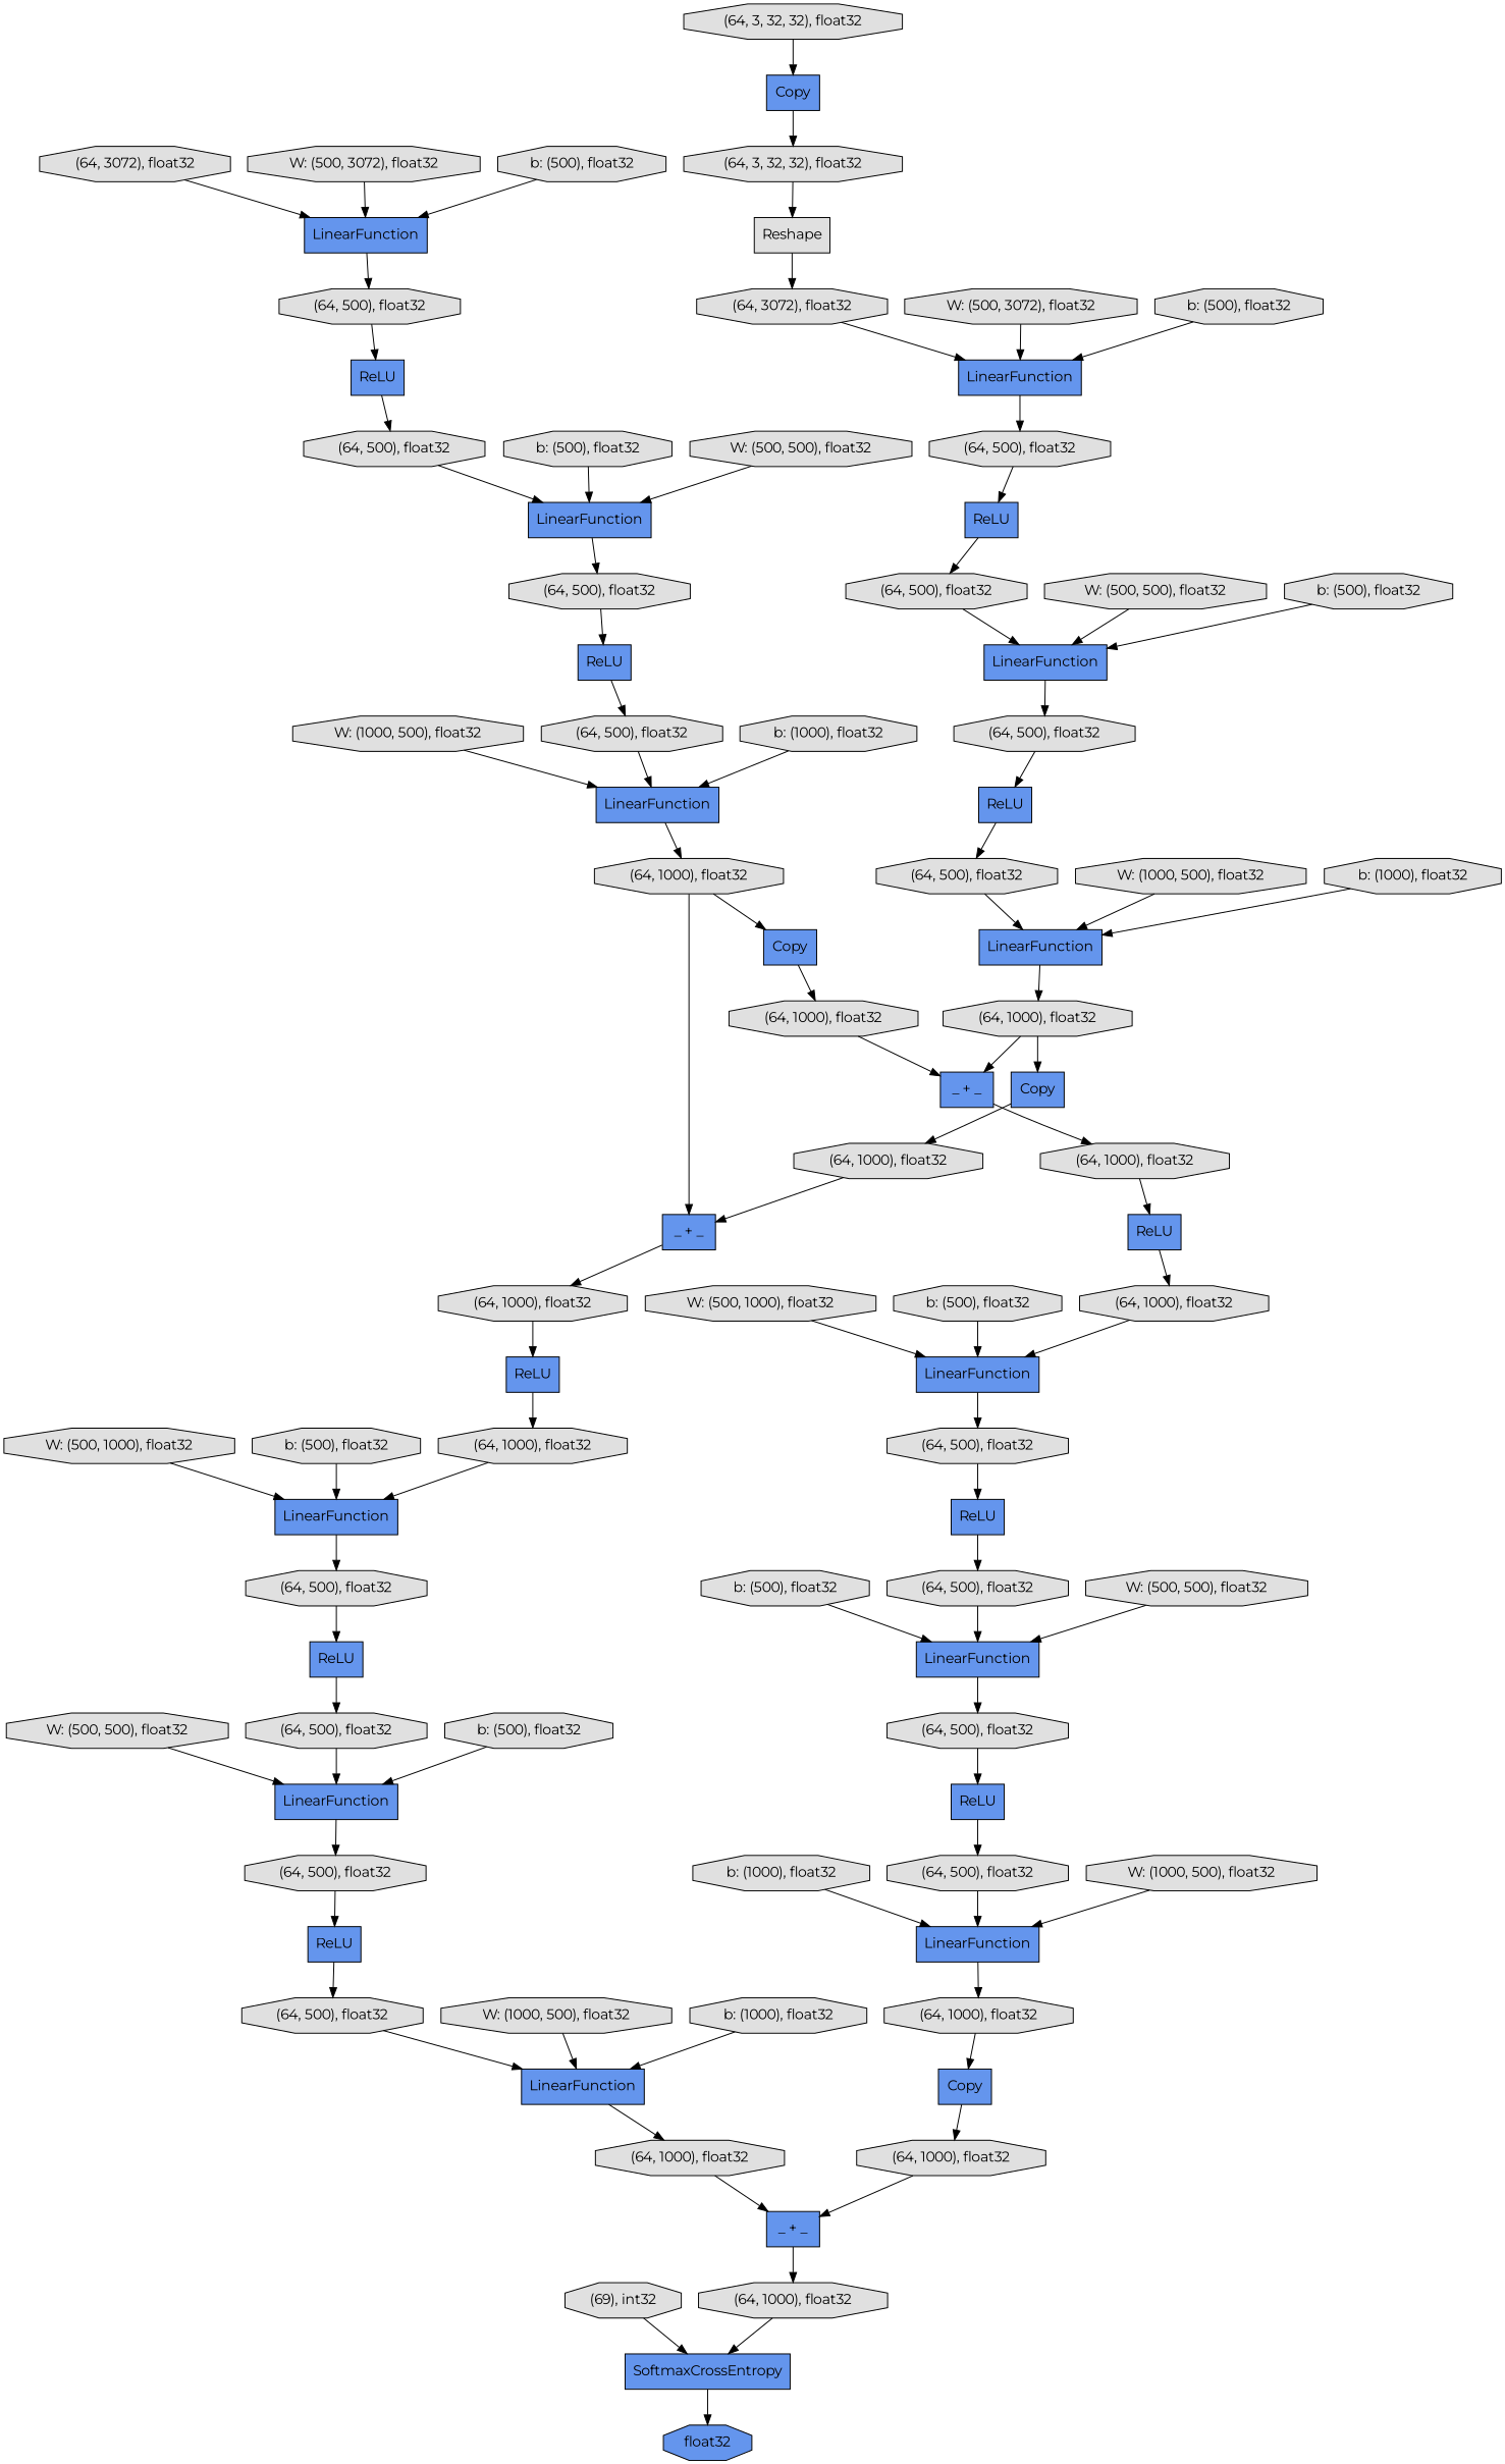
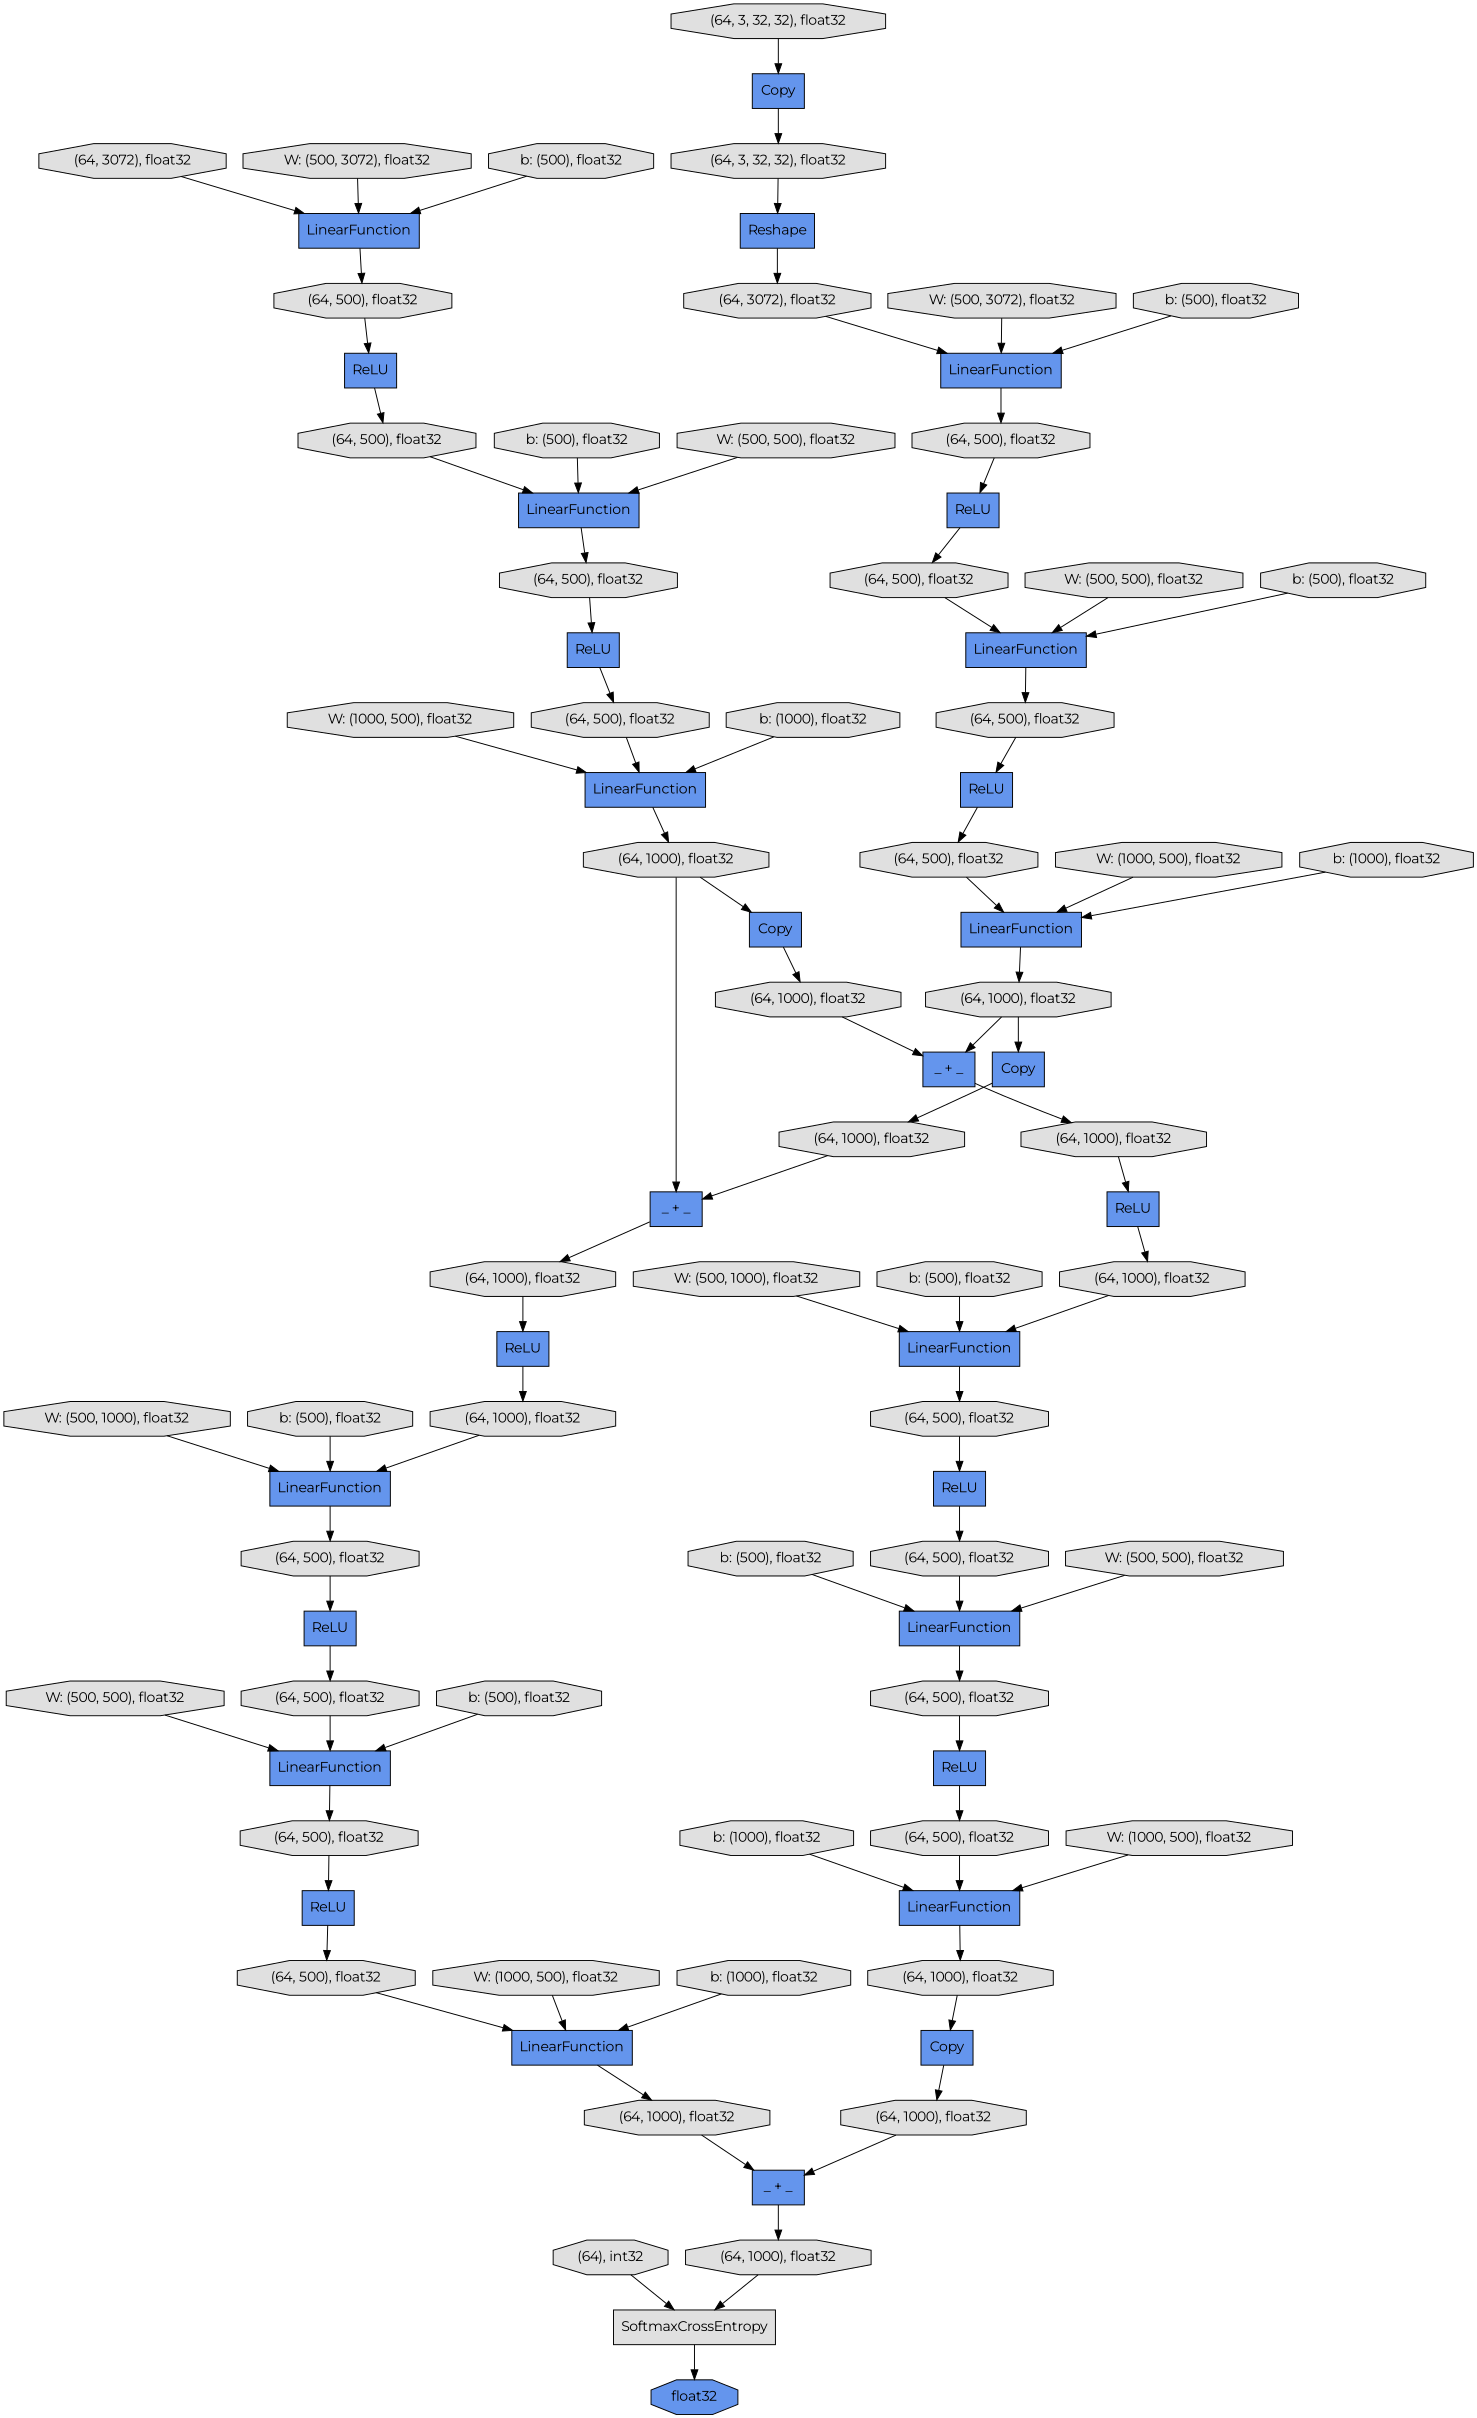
  digraph {
    fontname=Montserrat
    rankdir=TB
    node [fillcolor="#E0E0E0" fontname=Montserrat shape=octagon style=filled]
    edge [fontname=Montserrat]
    n1 [label="(64, 1000), float32"]
    n2 [fillcolor="#6495ED" label="_ + _" shape=record]
    n3 [label="(64, 1000), float32"]
    n4 [fillcolor="#6495ED" label=ReLU shape=record]
    n5 [label="(64, 1000), float32"]
-   n6 [label="(69), int32"]
-   n7 [fillcolor="#6495ED" label=SoftmaxCrossEntropy shape=record]
+   n6 [label="(64), int32"]
+   n7 [label=SoftmaxCrossEntropy shape=record]
    n8 [fillcolor="#6495ED" label=float32]
    n9 [fillcolor="#6495ED" label=LinearFunction shape=record]
    n10 [label="(64, 500), float32"]
    n11 [fillcolor="#6495ED" label=LinearFunction shape=record]
    n12 [label="(64, 500), float32"]
    n13 [fillcolor="#6495ED" label=ReLU shape=record]
    n14 [label="(64, 500), float32"]
    n15 [fillcolor="#6495ED" label=LinearFunction shape=record]
    n16 [label="(64, 500), float32"]
    n17 [fillcolor="#6495ED" label=ReLU shape=record]
    n18 [label="(64, 500), float32"]
    n19 [fillcolor="#6495ED" label=LinearFunction shape=record]
    n20 [label="(64, 1000), float32"]
    n21 [fillcolor="#6495ED" label="_ + _" shape=record]
    n22 [fillcolor="#6495ED" label=ReLU shape=record]
    n23 [label="b: (1000), float32"]
    n24 [fillcolor="#6495ED" label=LinearFunction shape=record]
    n25 [label="(64, 1000), float32"]
    n26 [label="(64, 1000), float32"]
    n27 [label="(64, 500), float32"]
    n28 [fillcolor="#6495ED" label=LinearFunction shape=record]
    n29 [label="(64, 500), float32"]
    n30 [fillcolor="#6495ED" label=ReLU shape=record]
    n31 [label="(64, 3072), float32"]
    n32 [fillcolor="#6495ED" label=LinearFunction shape=record]
    n33 [label="(64, 500), float32"]
    n34 [label="(64, 500), float32"]
    n35 [fillcolor="#6495ED" label=ReLU shape=record]
    n36 [label="(64, 500), float32"]
    n37 [fillcolor="#6495ED" label=LinearFunction shape=record]
    n38 [fillcolor="#6495ED" label=Copy shape=record]
    n39 [label="(64, 1000), float32"]
    n40 [label="W: (500, 1000), float32"]
    n41 [label="(64, 500), float32"]
    n42 [fillcolor="#6495ED" label=ReLU shape=record]
    n43 [fillcolor="#6495ED" label=Copy shape=record]
    n44 [label="W: (1000, 500), float32"]
    n45 [fillcolor="#6495ED" label=LinearFunction shape=record]
    n46 [label="(64, 1000), float32"]
    n47 [label="(64, 500), float32"]
    n48 [label="b: (500), float32"]
    n49 [label="b: (1000), float32"]
    n50 [fillcolor="#6495ED" label=Copy shape=record]
    n51 [label="(64, 3, 32, 32), float32"]
-   n52 [label=Reshape shape=record]
+   n52 [fillcolor="#6495ED" label=Reshape shape=record]
    n53 [label="W: (500, 500), float32"]
    n54 [fillcolor="#6495ED" label=ReLU shape=record]
    n55 [label="(64, 1000), float32"]
    n56 [fillcolor="#6495ED" label="_ + _" shape=record]
    n57 [label="b: (500), float32"]
    n58 [label="(64, 1000), float32"]
    n59 [label="(64, 3, 32, 32), float32"]
    n60 [fillcolor="#6495ED" label=Copy shape=record]
    n61 [label="(64, 1000), float32"]
    n62 [label="W: (1000, 500), float32"]
    n63 [label="(64, 3072), float32"]
    n64 [label="b: (1000), float32"]
    n65 [label="W: (500, 3072), float32"]
    n66 [fillcolor="#6495ED" label=LinearFunction shape=record]
    n67 [label="(64, 500), float32"]
    n68 [fillcolor="#6495ED" label=ReLU shape=record]
    n69 [label="(64, 500), float32"]
    n70 [fillcolor="#6495ED" label=LinearFunction shape=record]
    n71 [label="b: (500), float32"]
    n72 [label="W: (500, 500), float32"]
    n73 [label="(64, 500), float32"]
    n74 [label="b: (500), float32"]
    n75 [label="W: (500, 1000), float32"]
    n76 [fillcolor="#6495ED" label=ReLU shape=record]
    n77 [label="b: (500), float32"]
    n78 [label="(64, 500), float32"]
    n79 [fillcolor="#6495ED" label=LinearFunction shape=record]
    n80 [label="b: (500), float32"]
    n81 [label="W: (1000, 500), float32"]
    n82 [label="(64, 1000), float32"]
    n83 [label="W: (500, 500), float32"]
    n84 [label="b: (1000), float32"]
    n85 [label="b: (500), float32"]
    n86 [label="W: (500, 3072), float32"]
    n87 [label="b: (500), float32"]
    n88 [label="W: (1000, 500), float32"]
    n89 [label="W: (500, 500), float32"]
    n1 -> n2
    n2 -> n3
    n3 -> n4
    n4 -> n5
    n5 -> n9
    n6 -> n7
    n7 -> n8
    n9 -> n10
    n10 -> n22
    n11 -> n12
    n12 -> n13
    n13 -> n14
    n14 -> n15
    n15 -> n16
    n16 -> n17
    n17 -> n18
    n18 -> n19
    n19 -> n20
    n20 -> n21
    n21 -> n26
    n22 -> n27
    n23 -> n24
    n24 -> n25
    n25 -> n38
    n26 -> n7
    n27 -> n28
    n28 -> n29
    n29 -> n30
    n30 -> n34
    n31 -> n32
    n32 -> n33
    n33 -> n35
    n34 -> n24
    n35 -> n36
    n36 -> n37
    n37 -> n41
    n38 -> n39
    n39 -> n21
    n40 -> n11
    n41 -> n42
    n42 -> n47
    n43 -> n1
    n44 -> n45
    n45 -> n46
    n46 -> n43
    n46 -> n56
    n47 -> n45
    n48 -> n11
    n49 -> n45
    n50 -> n51
    n51 -> n52
    n52 -> n63
    n53 -> n15
    n54 -> n55
    n55 -> n11
    n56 -> n58
    n57 -> n15
    n58 -> n54
    n59 -> n50
    n60 -> n61
    n61 -> n56
    n62 -> n19
    n63 -> n66
    n64 -> n19
    n65 -> n66
    n66 -> n67
    n67 -> n68
    n68 -> n69
    n69 -> n70
    n70 -> n73
    n71 -> n66
    n72 -> n70
    n73 -> n76
    n74 -> n37
    n75 -> n9
    n76 -> n78
    n77 -> n70
    n78 -> n79
    n79 -> n82
    n80 -> n9
    n81 -> n79
    n82 -> n2
    n82 -> n60
    n83 -> n28
    n84 -> n79
    n85 -> n28
    n86 -> n32
    n87 -> n32
    n88 -> n24
    n89 -> n37
  }
